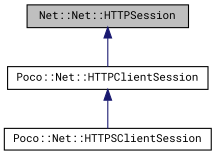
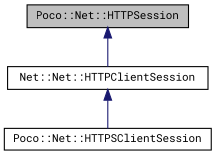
  digraph {
    fontname="Roboto Mono"
    node [color=black fillcolor=white fontname="Roboto Mono" fontsize=10 shape=record style=filled]
    edge [color=midnightblue dir=back fontname="Roboto Mono" fontsize=10 labelfontname=Helvetica labelfontsize=10 style=solid]
-   n1 [fillcolor=grey75 fontcolor=black height=0.2 label="Net::Net::HTTPSession" width=0.4]
-   n2 [height=0.2 label="Poco::Net::HTTPClientSession" width=0.4]
+   n1 [fillcolor=grey75 fontcolor=black height=0.2 label="Poco::Net::HTTPSession" width=0.4]
+   n2 [height=0.2 label="Net::Net::HTTPClientSession" width=0.4]
    n3 [height=0.2 label="Poco::Net::HTTPSClientSession" width=0.4]
    n1 -> n2
    n2 -> n3
  }
